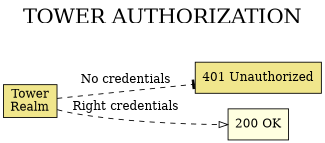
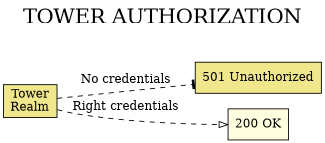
  digraph {
    fontsize=24
    label="TOWER AUTHORIZATION"
    labelloc=t
    rankdir=LR
    node [fillcolor=khaki shape=box style=filled]
    edge [style=dashed]
    n1 [label="Tower\nRealm"]
-   n2 [label="401 Unauthorized"]
+   n2 [label="501 Unauthorized"]
    n3 [bgcolor=black fillcolor=lightyellow label="200 OK"]
    n1 -> n2 [arrowhead=tee label="No credentials"]
    n1 -> n3 [arrowhead=onormal label="Right credentials"]
  }
